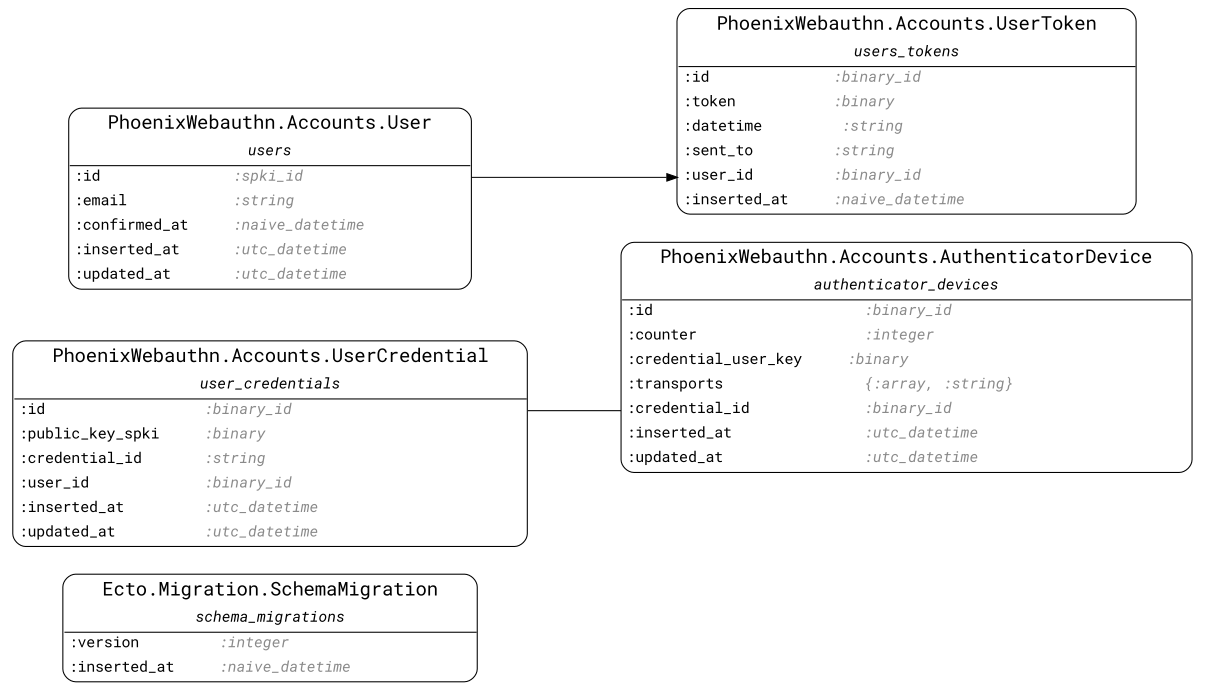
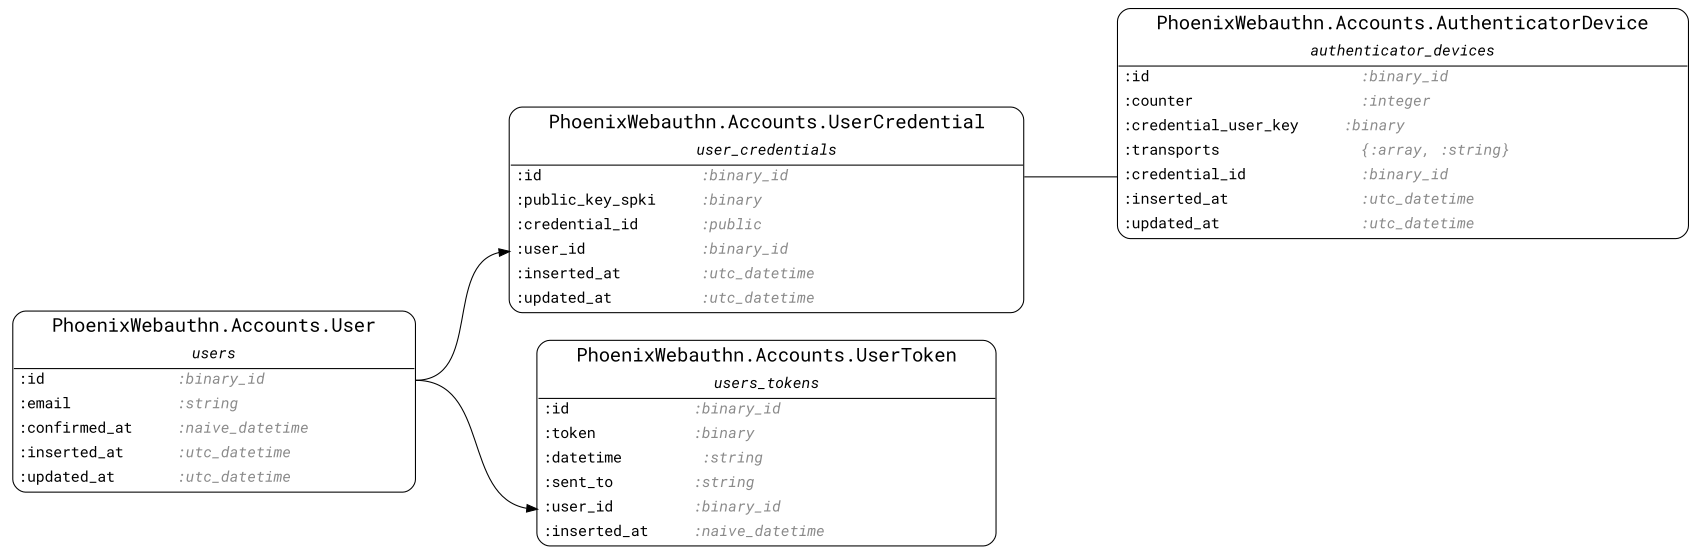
  digraph {
    rankdir=LR
    ranksep=1.0
    node [fontname="Roboto Mono" shape=none]
    edge [headport="field@user_id:w" tailport="field@id:e"]
-   n1 [label=<<table align='left' border='1' style='rounded' cellspacing='0' cellpadding='4' cellborder='0'><tr><td port='header@schema_module'><font point-size='18'>   Ecto.Migration.SchemaMigration   </font></td></tr><tr><td border='1' sides='b' colspan='2'><font point-size='14'><i>schema_migrations</i></font></td></tr><tr><td align='left' port='field@version'>:version         <i><font color='gray54'>:integer            </font></i></td></tr><tr><td align='left' port='field@inserted_at'>:inserted_at     <i><font color='gray54'>:naive_datetime     </font></i></td></tr></table>>]
    n2 [label=<<table align='left' border='1' style='rounded' cellspacing='0' cellpadding='4' cellborder='0'><tr><td port='header@schema_module'><font point-size='18'>   PhoenixWebauthn.Accounts.AuthenticatorDevice   </font></td></tr><tr><td border='1' sides='b' colspan='2'><font point-size='14'><i>authenticator_devices</i></font></td></tr><tr><td align='left' port='field@id'>:id                        <i><font color='gray54'>:binary_id            </font></i></td></tr><tr><td align='left' port='field@counter'>:counter                   <i><font color='gray54'>:integer              </font></i></td></tr><tr><td align='left' port='field@credential_public_key'>:credential_user_key     <i><font color='gray54'>:binary               </font></i></td></tr><tr><td align='left' port='field@transports'>:transports                <i><font color='gray54'>{:array, :string}     </font></i></td></tr><tr><td align='left' port='field@credential_id'>:credential_id             <i><font color='gray54'>:binary_id            </font></i></td></tr><tr><td align='left' port='field@inserted_at'>:inserted_at               <i><font color='gray54'>:utc_datetime         </font></i></td></tr><tr><td align='left' port='field@updated_at'>:updated_at                <i><font color='gray54'>:utc_datetime         </font></i></td></tr></table>>]
-   n3 [label=<<table align='left' border='1' style='rounded' cellspacing='0' cellpadding='4' cellborder='0'><tr><td port='header@schema_module'><font point-size='18'>   PhoenixWebauthn.Accounts.User   </font></td></tr><tr><td border='1' sides='b' colspan='2'><font point-size='14'><i>users</i></font></td></tr><tr><td align='left' port='field@id'>:id               <i><font color='gray54'>:spki_id          </font></i></td></tr><tr><td align='left' port='field@email'>:email            <i><font color='gray54'>:string             </font></i></td></tr><tr><td align='left' port='field@confirmed_at'>:confirmed_at     <i><font color='gray54'>:naive_datetime     </font></i></td></tr><tr><td align='left' port='field@inserted_at'>:inserted_at      <i><font color='gray54'>:utc_datetime       </font></i></td></tr><tr><td align='left' port='field@updated_at'>:updated_at       <i><font color='gray54'>:utc_datetime       </font></i></td></tr></table>>]
-   n4 [label=<<table align='left' border='1' style='rounded' cellspacing='0' cellpadding='4' cellborder='0'><tr><td port='header@schema_module'><font point-size='18'>   PhoenixWebauthn.Accounts.UserCredential   </font></td></tr><tr><td border='1' sides='b' colspan='2'><font point-size='14'><i>user_credentials</i></font></td></tr><tr><td align='left' port='field@id'>:id                  <i><font color='gray54'>:binary_id        </font></i></td></tr><tr><td align='left' port='field@public_key_spki'>:public_key_spki     <i><font color='gray54'>:binary           </font></i></td></tr><tr><td align='left' port='field@credential_id'>:credential_id       <i><font color='gray54'>:string           </font></i></td></tr><tr><td align='left' port='field@user_id'>:user_id             <i><font color='gray54'>:binary_id        </font></i></td></tr><tr><td align='left' port='field@inserted_at'>:inserted_at         <i><font color='gray54'>:utc_datetime     </font></i></td></tr><tr><td align='left' port='field@updated_at'>:updated_at          <i><font color='gray54'>:utc_datetime     </font></i></td></tr></table>>]
+   n3 [label=<<table align='left' border='1' style='rounded' cellspacing='0' cellpadding='4' cellborder='0'><tr><td port='header@schema_module'><font point-size='18'>   PhoenixWebauthn.Accounts.User   </font></td></tr><tr><td border='1' sides='b' colspan='2'><font point-size='14'><i>users</i></font></td></tr><tr><td align='left' port='field@id'>:id               <i><font color='gray54'>:binary_id          </font></i></td></tr><tr><td align='left' port='field@email'>:email            <i><font color='gray54'>:string             </font></i></td></tr><tr><td align='left' port='field@confirmed_at'>:confirmed_at     <i><font color='gray54'>:naive_datetime     </font></i></td></tr><tr><td align='left' port='field@inserted_at'>:inserted_at      <i><font color='gray54'>:utc_datetime       </font></i></td></tr><tr><td align='left' port='field@updated_at'>:updated_at       <i><font color='gray54'>:utc_datetime       </font></i></td></tr></table>>]
+   n4 [label=<<table align='left' border='1' style='rounded' cellspacing='0' cellpadding='4' cellborder='0'><tr><td port='header@schema_module'><font point-size='18'>   PhoenixWebauthn.Accounts.UserCredential   </font></td></tr><tr><td border='1' sides='b' colspan='2'><font point-size='14'><i>user_credentials</i></font></td></tr><tr><td align='left' port='field@id'>:id                  <i><font color='gray54'>:binary_id        </font></i></td></tr><tr><td align='left' port='field@public_key_spki'>:public_key_spki     <i><font color='gray54'>:binary           </font></i></td></tr><tr><td align='left' port='field@credential_id'>:credential_id       <i><font color='gray54'>:public           </font></i></td></tr><tr><td align='left' port='field@user_id'>:user_id             <i><font color='gray54'>:binary_id        </font></i></td></tr><tr><td align='left' port='field@inserted_at'>:inserted_at         <i><font color='gray54'>:utc_datetime     </font></i></td></tr><tr><td align='left' port='field@updated_at'>:updated_at          <i><font color='gray54'>:utc_datetime     </font></i></td></tr></table>>]
    n5 [label=<<table align='left' border='1' style='rounded' cellspacing='0' cellpadding='4' cellborder='0'><tr><td port='header@schema_module'><font point-size='18'>   PhoenixWebauthn.Accounts.UserToken   </font></td></tr><tr><td border='1' sides='b' colspan='2'><font point-size='14'><i>users_tokens</i></font></td></tr><tr><td align='left' port='field@id'>:id              <i><font color='gray54'>:binary_id          </font></i></td></tr><tr><td align='left' port='field@token'>:token           <i><font color='gray54'>:binary             </font></i></td></tr><tr><td align='left' port='field@context'>:datetime         <i><font color='gray54'>:string             </font></i></td></tr><tr><td align='left' port='field@sent_to'>:sent_to         <i><font color='gray54'>:string             </font></i></td></tr><tr><td align='left' port='field@user_id'>:user_id         <i><font color='gray54'>:binary_id          </font></i></td></tr><tr><td align='left' port='field@inserted_at'>:inserted_at     <i><font color='gray54'>:naive_datetime     </font></i></td></tr></table>>]
+   n3 -> n4
    n3 -> n5
    n4 -> n2 [dir=none headport="field@credential_id:w"]
  }
